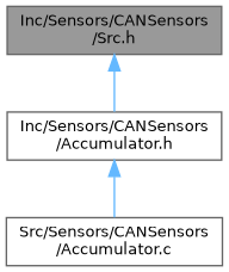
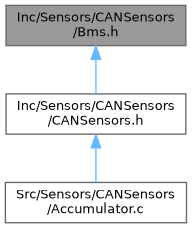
  digraph {
    node [color=grey40 fillcolor=white fontname=Helvetica fontsize=10 shape=box style=filled]
    edge [color=steelblue1 dir=back fontname=Helvetica fontsize=10 labelfontname=Helvetica labelfontsize=10 style=solid]
-   n1 [color=gray40 fillcolor=grey60 fontcolor=black height=0.2 label="Inc/Sensors/CANSensors\l/Src.h" width=0.4]
-   n2 [height=0.2 label="Inc/Sensors/CANSensors\l/Accumulator.h" width=0.4]
+   n1 [color=gray40 fillcolor=grey60 fontcolor=black height=0.2 label="Inc/Sensors/CANSensors\l/Bms.h" width=0.4]
+   n2 [height=0.2 label="Inc/Sensors/CANSensors\l/CANSensors.h" width=0.4]
    n3 [height=0.2 label="Src/Sensors/CANSensors\l/Accumulator.c" width=0.4]
    n1 -> n2
    n2 -> n3
  }
